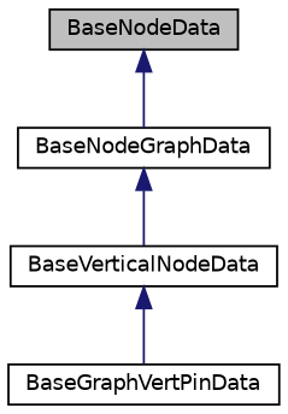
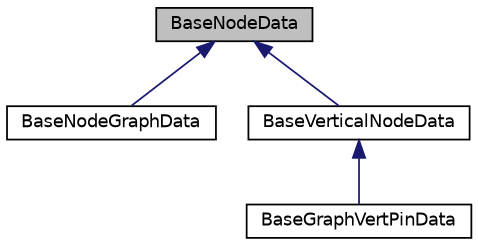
  digraph {
    node [color=black fillcolor=white fontname=Helvetica fontsize=10 shape=record style=filled]
    edge [color=midnightblue dir=back fontname=Helvetica fontsize=10 labelfontname=Helvetica labelfontsize=10 style=solid]
    n1 [fillcolor=grey75 fontcolor=black height=0.2 label=BaseNodeData width=0.4]
    n2 [height=0.2 label=BaseNodeGraphData width=0.4]
    n3 [height=0.2 label=BaseVerticalNodeData width=0.4]
    n4 [height=0.2 label=BaseGraphVertPinData width=0.4]
    n1 -> n2
-   n2 -> n3
+   n1 -> n3
    n3 -> n4
  }
